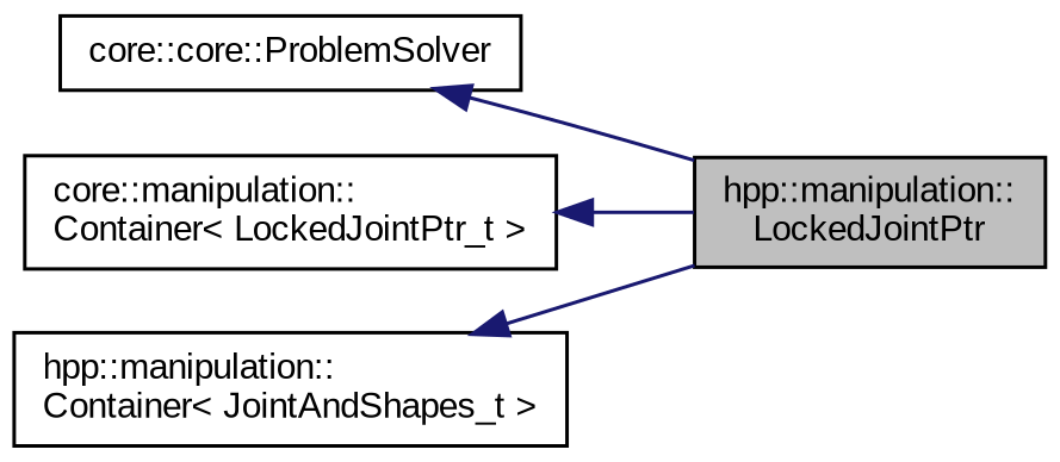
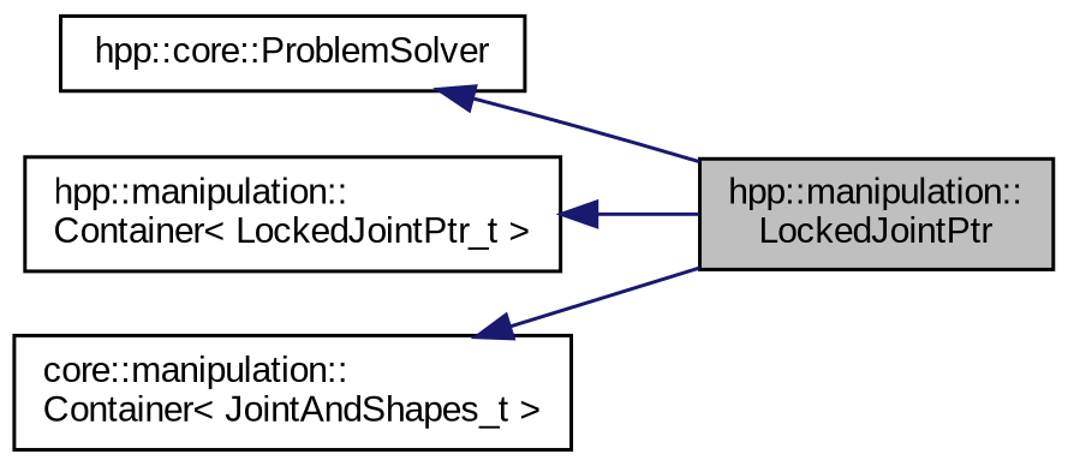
  digraph {
    fontname="Liberation Sans"
    rankdir=LR
    node [color=black fillcolor=white fontname="Liberation Sans" fontsize=10 shape=record style=filled]
    edge [color=midnightblue dir=back fontname="Liberation Sans" fontsize=10 labelfontname=Helvetica labelfontsize=10 style=solid]
    n1 [fillcolor=grey75 fontcolor=black height=0.2 label="hpp::manipulation::\lLockedJointPtr" width=0.4]
-   n2 [height=0.2 label="core::core::ProblemSolver" width=0.4]
-   n3 [height=0.2 label="core::manipulation::\lContainer\< LockedJointPtr_t \>" width=0.4]
-   n4 [height=0.2 label="hpp::manipulation::\lContainer\< JointAndShapes_t \>" width=0.4]
+   n2 [height=0.2 label="hpp::core::ProblemSolver" width=0.4]
+   n3 [height=0.2 label="hpp::manipulation::\lContainer\< LockedJointPtr_t \>" width=0.4]
+   n4 [height=0.2 label="core::manipulation::\lContainer\< JointAndShapes_t \>" width=0.4]
    n2 -> n1
    n3 -> n1
    n4 -> n1
  }
